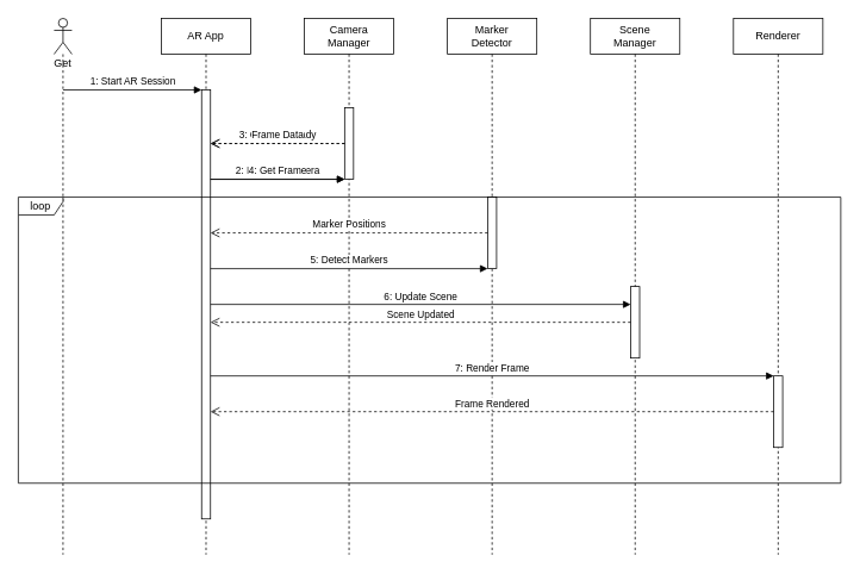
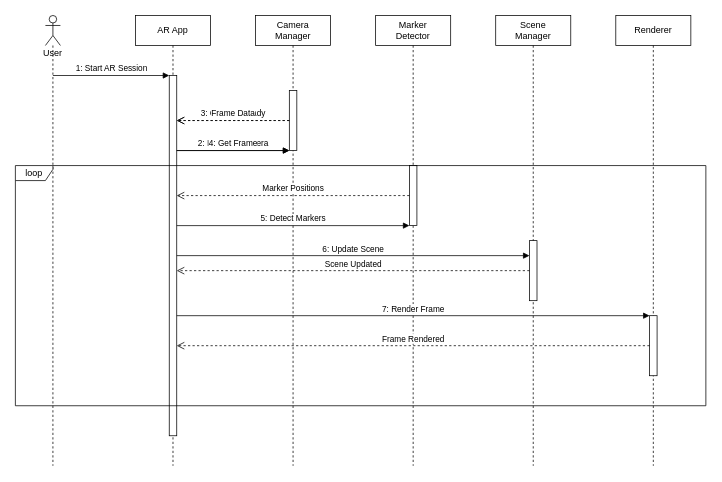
  <mxCell id="0" />
  <mxCell id="1" parent="0" />
- <mxCell id="2" value="Get" style="shape=umlLifeline;participant=umlActor;perimeter=lifelinePerimeter;whiteSpace=wrap;html=1;container=1;collapsible=0;recursiveResize=0;verticalAlign=top;spacingTop=36;outlineConnect=0;" vertex="1" parent="1"><mxGeometry x="60" y="20" width="20" height="600" as="geometry" /></mxCell>
+ <mxCell id="2" value="User" style="shape=umlLifeline;participant=umlActor;perimeter=lifelinePerimeter;whiteSpace=wrap;html=1;container=1;collapsible=0;recursiveResize=0;verticalAlign=top;spacingTop=36;outlineConnect=0;" vertex="1" parent="1"><mxGeometry x="60" y="20" width="20" height="600" as="geometry" /></mxCell>
  <mxCell id="3" value="AR App" style="shape=umlLifeline;perimeter=lifelinePerimeter;whiteSpace=wrap;html=1;container=1;collapsible=0;recursiveResize=0;outlineConnect=0;" vertex="1" parent="1"><mxGeometry x="180" y="20" width="100" height="600" as="geometry" /></mxCell>
  <mxCell id="4" value="Camera&#10;Manager" style="shape=umlLifeline;perimeter=lifelinePerimeter;whiteSpace=wrap;html=1;container=1;collapsible=0;recursiveResize=0;outlineConnect=0;" vertex="1" parent="1"><mxGeometry x="340" y="20" width="100" height="600" as="geometry" /></mxCell>
  <mxCell id="5" value="Marker&#10;Detector" style="shape=umlLifeline;perimeter=lifelinePerimeter;whiteSpace=wrap;html=1;container=1;collapsible=0;recursiveResize=0;outlineConnect=0;" vertex="1" parent="1"><mxGeometry x="500" y="20" width="100" height="600" as="geometry" /></mxCell>
  <mxCell id="6" value="Scene&#10;Manager" style="shape=umlLifeline;perimeter=lifelinePerimeter;whiteSpace=wrap;html=1;container=1;collapsible=0;recursiveResize=0;outlineConnect=0;" vertex="1" parent="1"><mxGeometry x="660" y="20" width="100" height="600" as="geometry" /></mxCell>
  <mxCell id="7" value="Renderer" style="shape=umlLifeline;perimeter=lifelinePerimeter;whiteSpace=wrap;html=1;container=1;collapsible=0;recursiveResize=0;outlineConnect=0;" vertex="1" parent="1"><mxGeometry x="820" y="20" width="100" height="600" as="geometry" /></mxCell>
  <mxCell id="8" value="" style="html=1;points=[];perimeter=orthogonalPerimeter;" vertex="1" parent="1"><mxGeometry x="225" y="100" width="10" height="480" as="geometry" /></mxCell>
  <mxCell id="9" value="" style="html=1;points=[];perimeter=orthogonalPerimeter;" vertex="1" parent="1"><mxGeometry x="385" y="120" width="10" height="80" as="geometry" /></mxCell>
  <mxCell id="10" value="" style="html=1;points=[];perimeter=orthogonalPerimeter;" vertex="1" parent="1"><mxGeometry x="545" y="220" width="10" height="80" as="geometry" /></mxCell>
  <mxCell id="11" value="" style="html=1;points=[];perimeter=orthogonalPerimeter;" vertex="1" parent="1"><mxGeometry x="705" y="320" width="10" height="80" as="geometry" /></mxCell>
  <mxCell id="12" value="" style="html=1;points=[];perimeter=orthogonalPerimeter;" vertex="1" parent="1"><mxGeometry x="865" y="420" width="10" height="80" as="geometry" /></mxCell>
  <mxCell id="13" value="1: Start AR Session" style="html=1;verticalAlign=bottom;startArrow=none;endArrow=block;startSize=8;rounded=0;" edge="1" parent="1" target="8"><mxGeometry relative="1" as="geometry"><mxPoint x="70" y="100" as="sourcePoint" /></mxGeometry></mxCell>
  <mxCell id="14" value="2: Initialize Camera" style="html=1;verticalAlign=bottom;endArrow=block;rounded=0;" edge="1" parent="1" source="8" target="9"><mxGeometry relative="1" as="geometry" /></mxCell>
  <mxCell id="15" value="3: Camera Ready" style="html=1;verticalAlign=bottom;endArrow=open;dashed=1;endSize=8;rounded=0;" edge="1" parent="1" source="9" target="8"><mxGeometry relative="1" as="geometry" /></mxCell>
  <mxCell id="16" value="loop" style="shape=umlFrame;whiteSpace=wrap;html=1;width=50;height=20;" vertex="1" parent="1"><mxGeometry x="20" y="220" width="920" height="320" as="geometry" /></mxCell>
  <mxCell id="17" value="4: Get Frame" style="html=1;verticalAlign=bottom;endArrow=block;rounded=0;" edge="1" parent="1" source="8" target="9"><mxGeometry relative="1" as="geometry"><mxPoint x="240" y="240" as="sourcePoint" /></mxGeometry></mxCell>
  <mxCell id="18" value="5: Detect Markers" style="html=1;verticalAlign=bottom;endArrow=block;rounded=0;" edge="1" parent="1" source="8" target="10"><mxGeometry relative="1" as="geometry" /></mxCell>
  <mxCell id="19" value="6: Update Scene" style="html=1;verticalAlign=bottom;endArrow=block;rounded=0;" edge="1" parent="1" source="8" target="11"><mxGeometry relative="1" as="geometry" /></mxCell>
  <mxCell id="20" value="7: Render Frame" style="html=1;verticalAlign=bottom;endArrow=block;rounded=0;" edge="1" parent="1" source="8" target="12"><mxGeometry relative="1" as="geometry" /></mxCell>
  <mxCell id="21" value="Frame Data" style="html=1;verticalAlign=bottom;endArrow=open;dashed=1;endSize=8;rounded=0;" edge="1" parent="1" source="9" target="8"><mxGeometry relative="1" as="geometry"><mxPoint x="380" y="280" as="sourcePoint" /></mxGeometry></mxCell>
  <mxCell id="22" value="Marker Positions" style="html=1;verticalAlign=bottom;endArrow=open;dashed=1;endSize=8;rounded=0;" edge="1" parent="1" source="10" target="8"><mxGeometry relative="1" as="geometry" /></mxCell>
  <mxCell id="23" value="Scene Updated" style="html=1;verticalAlign=bottom;endArrow=open;dashed=1;endSize=8;rounded=0;" edge="1" parent="1" source="11" target="8"><mxGeometry relative="1" as="geometry" /></mxCell>
  <mxCell id="24" value="Frame Rendered" style="html=1;verticalAlign=bottom;endArrow=open;dashed=1;endSize=8;rounded=0;" edge="1" parent="1" source="12" target="8"><mxGeometry relative="1" as="geometry" /></mxCell>
